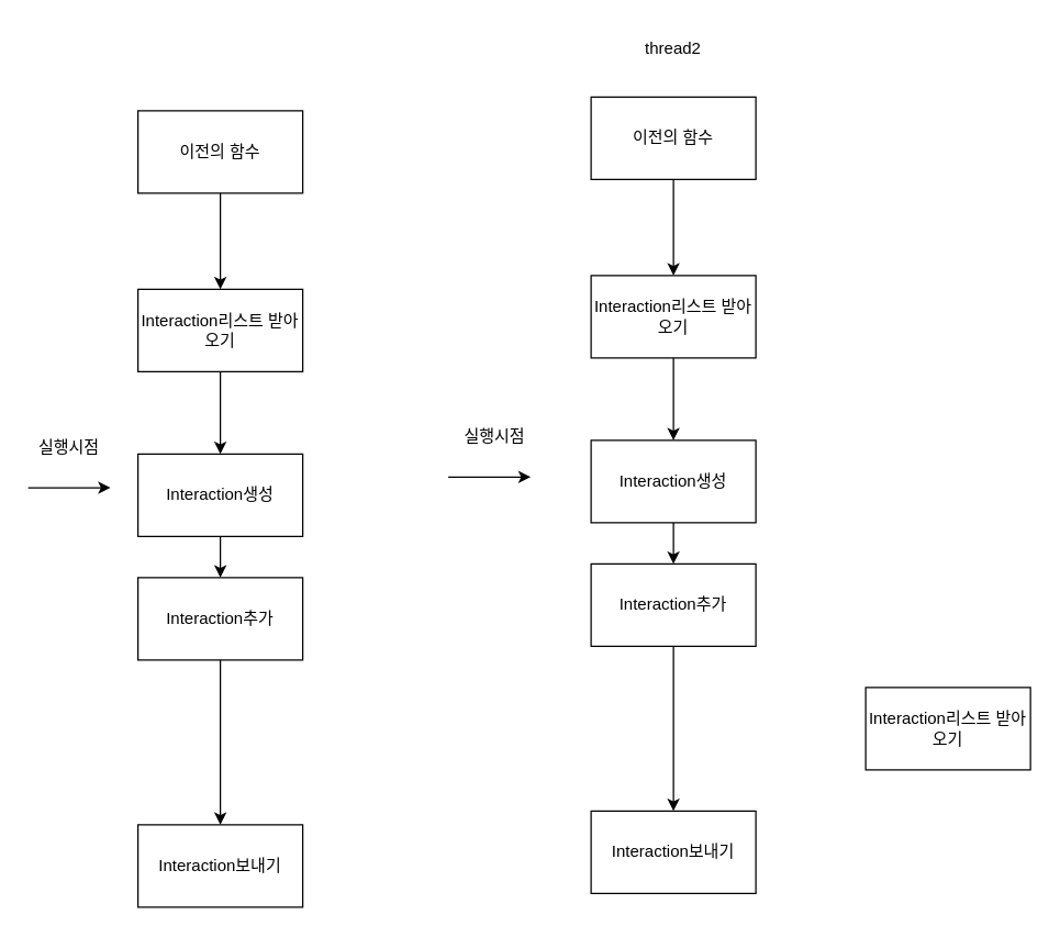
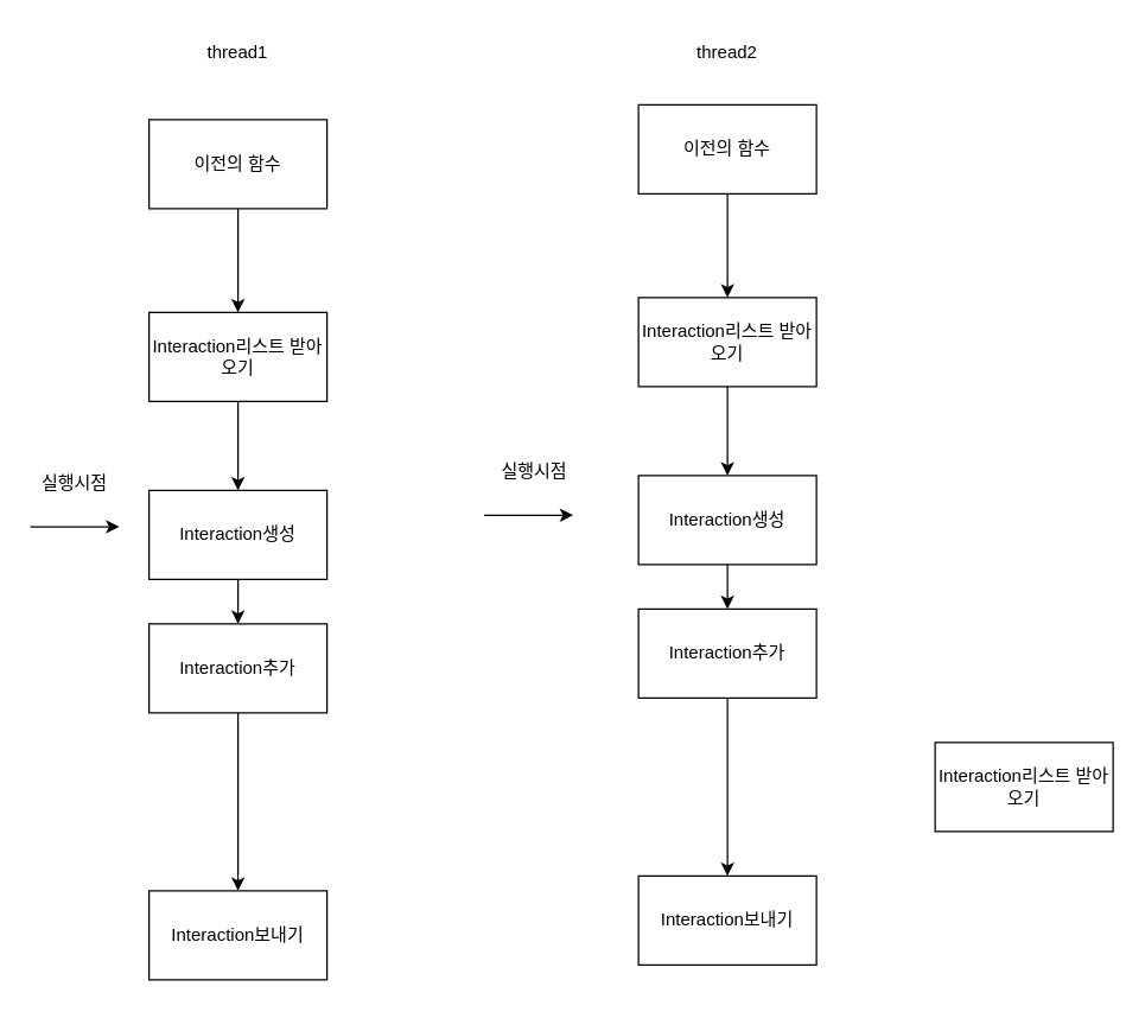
  <mxCell id="0" />
  <mxCell id="1" parent="0" />
+ <mxCell id="2" value="thread1" style="text;html=1;strokeColor=none;fillColor=none;align=center;verticalAlign=middle;whiteSpace=wrap;rounded=0;" parent="1" vertex="1"><mxGeometry x="130" y="20" width="60" height="30" as="geometry" /></mxCell>
  <mxCell id="3" value="thread2" style="text;html=1;strokeColor=none;fillColor=none;align=center;verticalAlign=middle;whiteSpace=wrap;rounded=0;" parent="1" vertex="1"><mxGeometry x="460" y="20" width="60" height="30" as="geometry" /></mxCell>
  <mxCell id="4" style="edgeStyle=orthogonalEdgeStyle;rounded=0;orthogonalLoop=1;jettySize=auto;html=1;" parent="1" source="5" target="7" edge="1"><mxGeometry relative="1" as="geometry"><mxPoint x="490" y="400" as="targetPoint" /></mxGeometry></mxCell>
  <mxCell id="5" value="Interaction생성" style="rounded=0;whiteSpace=wrap;html=1;" parent="1" vertex="1"><mxGeometry x="430" y="320" width="120" height="60" as="geometry" /></mxCell>
  <mxCell id="6" style="edgeStyle=orthogonalEdgeStyle;rounded=0;orthogonalLoop=1;jettySize=auto;html=1;" parent="1" source="7" target="8" edge="1"><mxGeometry relative="1" as="geometry" /></mxCell>
  <mxCell id="7" value="Interaction추가" style="rounded=0;whiteSpace=wrap;html=1;" parent="1" vertex="1"><mxGeometry x="430" y="410" width="120" height="60" as="geometry" /></mxCell>
  <mxCell id="8" value="Interaction보내기" style="rounded=0;whiteSpace=wrap;html=1;" parent="1" vertex="1"><mxGeometry x="430" y="590" width="120" height="60" as="geometry" /></mxCell>
  <mxCell id="9" style="edgeStyle=orthogonalEdgeStyle;rounded=0;orthogonalLoop=1;jettySize=auto;html=1;" parent="1" source="10" target="5" edge="1"><mxGeometry relative="1" as="geometry" /></mxCell>
  <mxCell id="10" value="Interaction리스트 받아오기" style="rounded=0;whiteSpace=wrap;html=1;" parent="1" vertex="1"><mxGeometry x="430" y="200" width="120" height="60" as="geometry" /></mxCell>
  <mxCell id="11" value="" style="endArrow=classic;html=1;rounded=0;" parent="1" edge="1"><mxGeometry width="50" height="50" relative="1" as="geometry"><mxPoint x="20" y="354.5" as="sourcePoint" /><mxPoint x="80" y="354.5" as="targetPoint" /></mxGeometry></mxCell>
  <mxCell id="12" value="실행시점" style="text;html=1;strokeColor=none;fillColor=none;align=center;verticalAlign=middle;whiteSpace=wrap;rounded=0;" parent="1" vertex="1"><mxGeometry x="20" y="310" width="60" height="30" as="geometry" /></mxCell>
  <mxCell id="13" value="" style="endArrow=classic;html=1;rounded=0;" parent="1" edge="1"><mxGeometry width="50" height="50" relative="1" as="geometry"><mxPoint x="326" y="346.75" as="sourcePoint" /><mxPoint x="386" y="346.75" as="targetPoint" /></mxGeometry></mxCell>
  <mxCell id="14" value="실행시점" style="text;html=1;strokeColor=none;fillColor=none;align=center;verticalAlign=middle;whiteSpace=wrap;rounded=0;" parent="1" vertex="1"><mxGeometry x="320" y="302.25" width="80" height="30" as="geometry" /></mxCell>
  <mxCell id="15" style="edgeStyle=orthogonalEdgeStyle;rounded=0;orthogonalLoop=1;jettySize=auto;html=1;" parent="1" source="16" target="10" edge="1"><mxGeometry relative="1" as="geometry" /></mxCell>
  <mxCell id="16" value="이전의 함수" style="rounded=0;whiteSpace=wrap;html=1;" parent="1" vertex="1"><mxGeometry x="430" y="70" width="120" height="60" as="geometry" /></mxCell>
  <mxCell id="17" style="edgeStyle=orthogonalEdgeStyle;rounded=0;orthogonalLoop=1;jettySize=auto;html=1;" parent="1" source="18" target="20" edge="1"><mxGeometry relative="1" as="geometry"><mxPoint x="160" y="410" as="targetPoint" /></mxGeometry></mxCell>
  <mxCell id="18" value="Interaction생성" style="rounded=0;whiteSpace=wrap;html=1;" parent="1" vertex="1"><mxGeometry x="100" y="330" width="120" height="60" as="geometry" /></mxCell>
  <mxCell id="19" style="edgeStyle=orthogonalEdgeStyle;rounded=0;orthogonalLoop=1;jettySize=auto;html=1;" parent="1" source="20" target="21" edge="1"><mxGeometry relative="1" as="geometry" /></mxCell>
  <mxCell id="20" value="Interaction추가" style="rounded=0;whiteSpace=wrap;html=1;" parent="1" vertex="1"><mxGeometry x="100" y="420" width="120" height="60" as="geometry" /></mxCell>
  <mxCell id="21" value="Interaction보내기" style="rounded=0;whiteSpace=wrap;html=1;" parent="1" vertex="1"><mxGeometry x="100" y="600" width="120" height="60" as="geometry" /></mxCell>
  <mxCell id="22" style="edgeStyle=orthogonalEdgeStyle;rounded=0;orthogonalLoop=1;jettySize=auto;html=1;" parent="1" source="23" target="18" edge="1"><mxGeometry relative="1" as="geometry" /></mxCell>
  <mxCell id="23" value="Interaction리스트 받아오기" style="rounded=0;whiteSpace=wrap;html=1;" parent="1" vertex="1"><mxGeometry x="100" y="210" width="120" height="60" as="geometry" /></mxCell>
  <mxCell id="24" style="edgeStyle=orthogonalEdgeStyle;rounded=0;orthogonalLoop=1;jettySize=auto;html=1;" parent="1" source="25" target="23" edge="1"><mxGeometry relative="1" as="geometry" /></mxCell>
  <mxCell id="25" value="이전의 함수" style="rounded=0;whiteSpace=wrap;html=1;" parent="1" vertex="1"><mxGeometry x="100" y="80" width="120" height="60" as="geometry" /></mxCell>
  <mxCell id="26" value="Interaction리스트 받아오기" style="rounded=0;whiteSpace=wrap;html=1;" parent="1" vertex="1"><mxGeometry x="630" y="500" width="120" height="60" as="geometry" /></mxCell>
